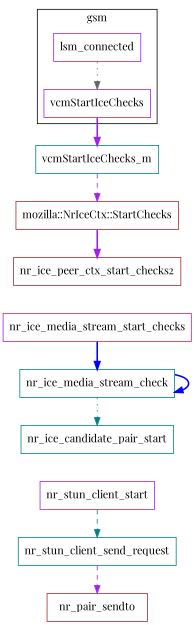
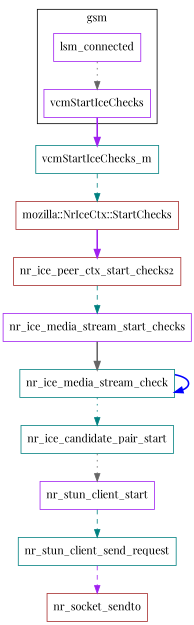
  digraph {
    fontname="Playfair Display"
    node [color=purple fontname="Playfair Display" shape=box]
    edge [color=purple fontname="Playfair Display" style=bold]
    lsm_connected
    vcmStartIceChecks
    vcmStartIceChecks_m [color=teal]
    n4 [color=brown label="mozilla::NrIceCtx::StartChecks"]
    nr_ice_peer_ctx_start_checks2 [color=brown]
    nr_ice_media_stream_start_checks
    nr_ice_media_stream_check [color=teal]
    nr_ice_candidate_pair_start [color=teal]
    nr_stun_client_start
    nr_stun_client_send_request [color=teal]
-   nr_socket_sendto [color=brown label=nr_pair_sendto]
+   nr_socket_sendto [color=brown]
    subgraph cluster_1 {
      label=gsm
      lsm_connected
      vcmStartIceChecks
    }
    lsm_connected -> vcmStartIceChecks [color=gray40 style=dotted]
    vcmStartIceChecks -> vcmStartIceChecks_m
-   vcmStartIceChecks_m -> n4 [style=dashed]
+   vcmStartIceChecks_m -> n4 [color=teal style=dashed]
    n4 -> nr_ice_peer_ctx_start_checks2
-   nr_ice_media_stream_start_checks -> nr_ice_media_stream_check [color=blue]
+   nr_ice_peer_ctx_start_checks2 -> nr_ice_media_stream_start_checks [color=teal style=dashed]
+   nr_ice_media_stream_start_checks -> nr_ice_media_stream_check [color=gray40]
    nr_ice_media_stream_check -> nr_ice_media_stream_check [color=blue]
    nr_ice_media_stream_check -> nr_ice_candidate_pair_start [color=teal style=dotted]
+   nr_ice_candidate_pair_start -> nr_stun_client_start [color=gray40 style=dotted]
    nr_stun_client_start -> nr_stun_client_send_request [color=teal style=dashed]
    nr_stun_client_send_request -> nr_socket_sendto [style=dashed]
  }
